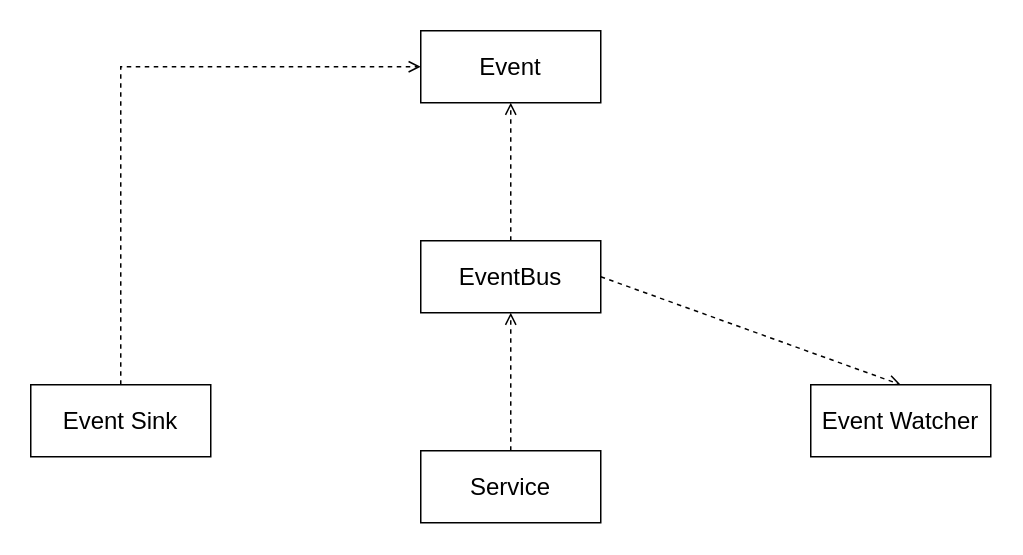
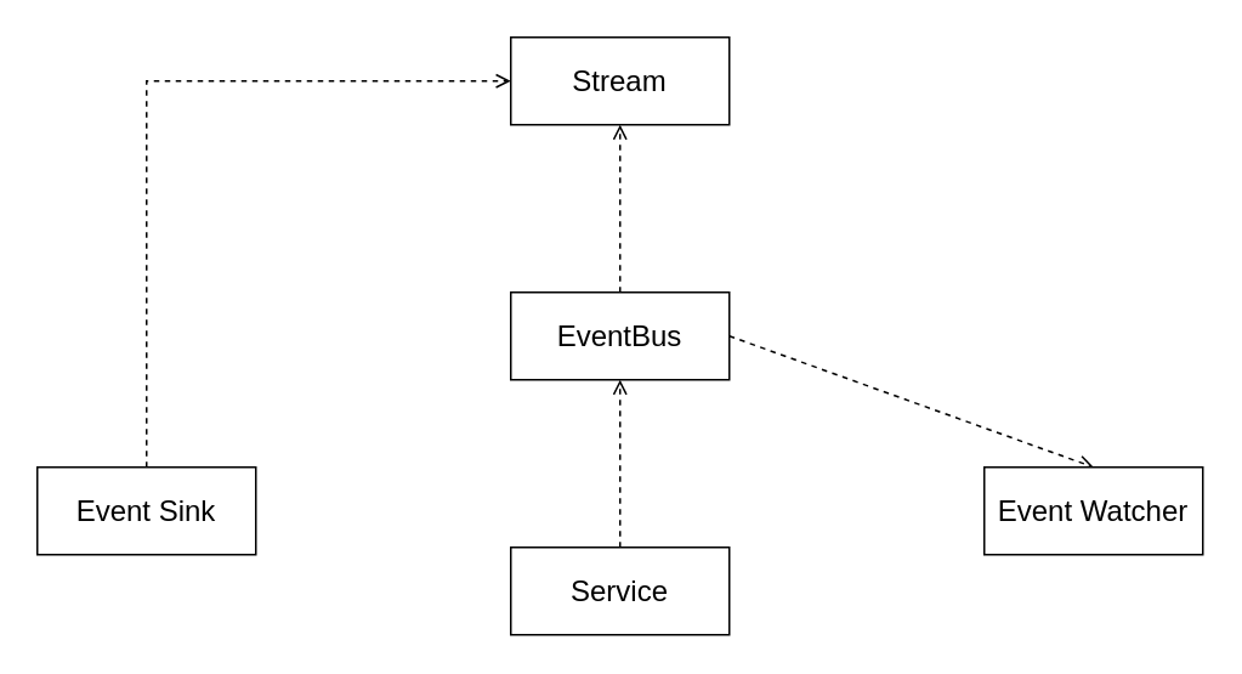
  <mxCell id="0" />
  <mxCell id="1" parent="0" />
  <mxCell id="2" style="edgeStyle=orthogonalEdgeStyle;rounded=0;orthogonalLoop=1;jettySize=auto;html=1;exitX=0.5;exitY=0;exitDx=0;exitDy=0;entryX=0.5;entryY=1;entryDx=0;entryDy=0;dashed=1;endArrow=open;endFill=0;strokeColor=#000000;fontSize=12;" edge="1" parent="1" source="4" target="9"><mxGeometry relative="1" as="geometry" /></mxCell>
  <mxCell id="3" style="rounded=0;orthogonalLoop=1;jettySize=auto;html=1;exitX=1;exitY=0.5;exitDx=0;exitDy=0;entryX=0.5;entryY=0;entryDx=0;entryDy=0;dashed=1;endArrow=open;endFill=0;strokeColor=#000000;fontSize=12;" edge="1" parent="1" source="4" target="5"><mxGeometry relative="1" as="geometry" /></mxCell>
  <mxCell id="4" value="EventBus" style="rounded=0;whiteSpace=wrap;html=1;fontSize=16;" vertex="1" parent="1"><mxGeometry x="280" y="160" width="120" height="48" as="geometry" /></mxCell>
  <mxCell id="5" value="Event Watcher" style="rounded=0;whiteSpace=wrap;html=1;fontSize=16;" vertex="1" parent="1"><mxGeometry x="540" y="256" width="120" height="48" as="geometry" /></mxCell>
  <mxCell id="6" style="edgeStyle=orthogonalEdgeStyle;rounded=0;orthogonalLoop=1;jettySize=auto;html=1;dashed=1;endArrow=open;endFill=0;strokeColor=#000000;fontSize=12;entryX=0.5;entryY=1;entryDx=0;entryDy=0;" edge="1" parent="1" target="8"><mxGeometry relative="1" as="geometry"><mxPoint x="80" y="290" as="targetPoint" /><mxPoint x="80" y="300" as="sourcePoint" /></mxGeometry></mxCell>
  <mxCell id="7" style="edgeStyle=orthogonalEdgeStyle;rounded=0;orthogonalLoop=1;jettySize=auto;html=1;exitX=0.5;exitY=0;exitDx=0;exitDy=0;entryX=0;entryY=0.5;entryDx=0;entryDy=0;dashed=1;endArrow=open;endFill=0;strokeColor=#000000;fontSize=12;" edge="1" parent="1" source="8" target="9"><mxGeometry relative="1" as="geometry" /></mxCell>
  <mxCell id="8" value="Event Sink" style="rounded=0;whiteSpace=wrap;html=1;fontSize=16;" vertex="1" parent="1"><mxGeometry x="20" y="256" width="120" height="48" as="geometry" /></mxCell>
- <mxCell id="9" value="Event" style="rounded=0;whiteSpace=wrap;html=1;fontSize=16;" vertex="1" parent="1"><mxGeometry x="280" y="20" width="120" height="48" as="geometry" /></mxCell>
+ <mxCell id="9" value="Stream" style="rounded=0;whiteSpace=wrap;html=1;fontSize=16;" vertex="1" parent="1"><mxGeometry x="280" y="20" width="120" height="48" as="geometry" /></mxCell>
  <mxCell id="10" style="edgeStyle=orthogonalEdgeStyle;rounded=0;orthogonalLoop=1;jettySize=auto;html=1;exitX=0.5;exitY=0;exitDx=0;exitDy=0;entryX=0.5;entryY=1;entryDx=0;entryDy=0;endArrow=open;endFill=0;strokeColor=#000000;fontSize=12;dashed=1;" edge="1" parent="1" source="11" target="4"><mxGeometry relative="1" as="geometry" /></mxCell>
  <mxCell id="11" value="Service" style="rounded=0;whiteSpace=wrap;html=1;fontSize=16;" vertex="1" parent="1"><mxGeometry x="280" y="300" width="120" height="48" as="geometry" /></mxCell>
